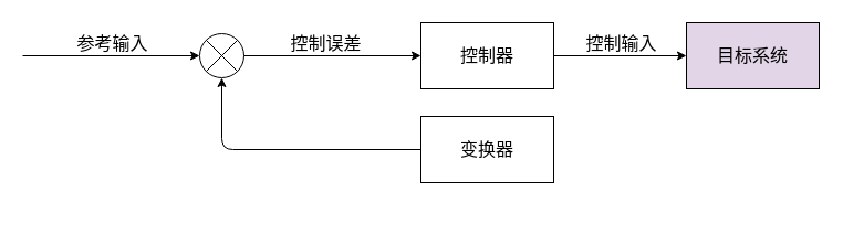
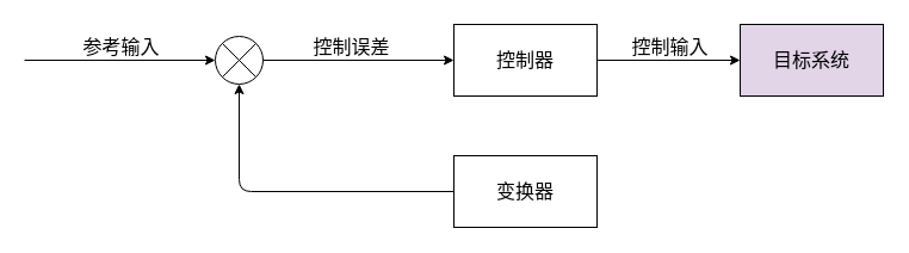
  <mxCell id="0" />
  <mxCell id="1" parent="0" />
  <mxCell id="2" value="" style="shape=sumEllipse;perimeter=ellipsePerimeter;whiteSpace=wrap;html=1;backgroundOutline=1;" parent="1" vertex="1"><mxGeometry x="180" y="30" width="40" height="40" as="geometry" /></mxCell>
  <mxCell id="3" value="" style="endArrow=classic;html=1;entryX=0;entryY=0.5;entryDx=0;entryDy=0;" parent="1" target="2" edge="1"><mxGeometry width="50" height="50" relative="1" as="geometry"><mxPoint x="20" y="50" as="sourcePoint" /><mxPoint x="390" y="160" as="targetPoint" /></mxGeometry></mxCell>
  <mxCell id="4" value="参考输入" style="edgeLabel;html=1;align=center;verticalAlign=bottom;resizable=0;points=[];labelPosition=center;verticalLabelPosition=top;fontSize=16;labelBackgroundColor=none;" parent="3" vertex="1" connectable="0"><mxGeometry x="-0.32" relative="1" as="geometry"><mxPoint x="26" as="offset" /></mxGeometry></mxCell>
  <mxCell id="5" value="控制器" style="rounded=0;whiteSpace=wrap;html=1;fontSize=16;" parent="1" vertex="1"><mxGeometry x="380" y="20" width="120" height="60" as="geometry" /></mxCell>
  <mxCell id="6" value="" style="endArrow=classic;html=1;entryX=0;entryY=0.5;entryDx=0;entryDy=0;exitX=1;exitY=0.5;exitDx=0;exitDy=0;" parent="1" source="2" target="5" edge="1"><mxGeometry width="50" height="50" relative="1" as="geometry"><mxPoint x="150" y="180" as="sourcePoint" /><mxPoint x="310" y="180" as="targetPoint" /></mxGeometry></mxCell>
  <mxCell id="7" value="控制误差" style="edgeLabel;html=1;align=center;verticalAlign=bottom;resizable=0;points=[];labelPosition=center;verticalLabelPosition=top;fontSize=16;labelBackgroundColor=none;" parent="6" vertex="1" connectable="0"><mxGeometry x="-0.32" relative="1" as="geometry"><mxPoint x="19" as="offset" /></mxGeometry></mxCell>
  <mxCell id="8" value="目标系统" style="rounded=0;whiteSpace=wrap;html=1;fontSize=16;fillColor=#e1d5e7;" parent="1" vertex="1"><mxGeometry x="620" y="20" width="120" height="60" as="geometry" /></mxCell>
  <mxCell id="9" value="" style="endArrow=classic;html=1;entryX=0;entryY=0.5;entryDx=0;entryDy=0;" parent="1" source="5" target="8" edge="1"><mxGeometry width="50" height="50" relative="1" as="geometry"><mxPoint x="270" y="60" as="sourcePoint" /><mxPoint x="390" y="60" as="targetPoint" /></mxGeometry></mxCell>
  <mxCell id="10" value="控制输入" style="edgeLabel;html=1;align=center;verticalAlign=bottom;resizable=0;points=[];labelPosition=center;verticalLabelPosition=top;fontSize=16;labelBackgroundColor=none;" parent="9" vertex="1" connectable="0"><mxGeometry x="-0.32" relative="1" as="geometry"><mxPoint x="19" as="offset" /></mxGeometry></mxCell>
- <mxCell id="11" value="变换器" style="rounded=0;whiteSpace=wrap;html=1;fontSize=16;" parent="1" vertex="1"><mxGeometry x="380" y="105" width="120" height="60" as="geometry" /></mxCell>
+ <mxCell id="11" value="变换器" style="rounded=0;whiteSpace=wrap;html=1;fontSize=16;" parent="1" vertex="1"><mxGeometry x="380" y="130" width="120" height="60" as="geometry" /></mxCell>
  <mxCell id="12" value="" style="endArrow=classic;html=1;entryX=0.5;entryY=1;entryDx=0;entryDy=0;exitX=0;exitY=0.5;exitDx=0;exitDy=0;edgeStyle=orthogonalEdgeStyle;" parent="1" source="11" target="2" edge="1"><mxGeometry width="50" height="50" relative="1" as="geometry"><mxPoint x="190" y="260" as="sourcePoint" /><mxPoint x="310" y="260" as="targetPoint" /></mxGeometry></mxCell>
